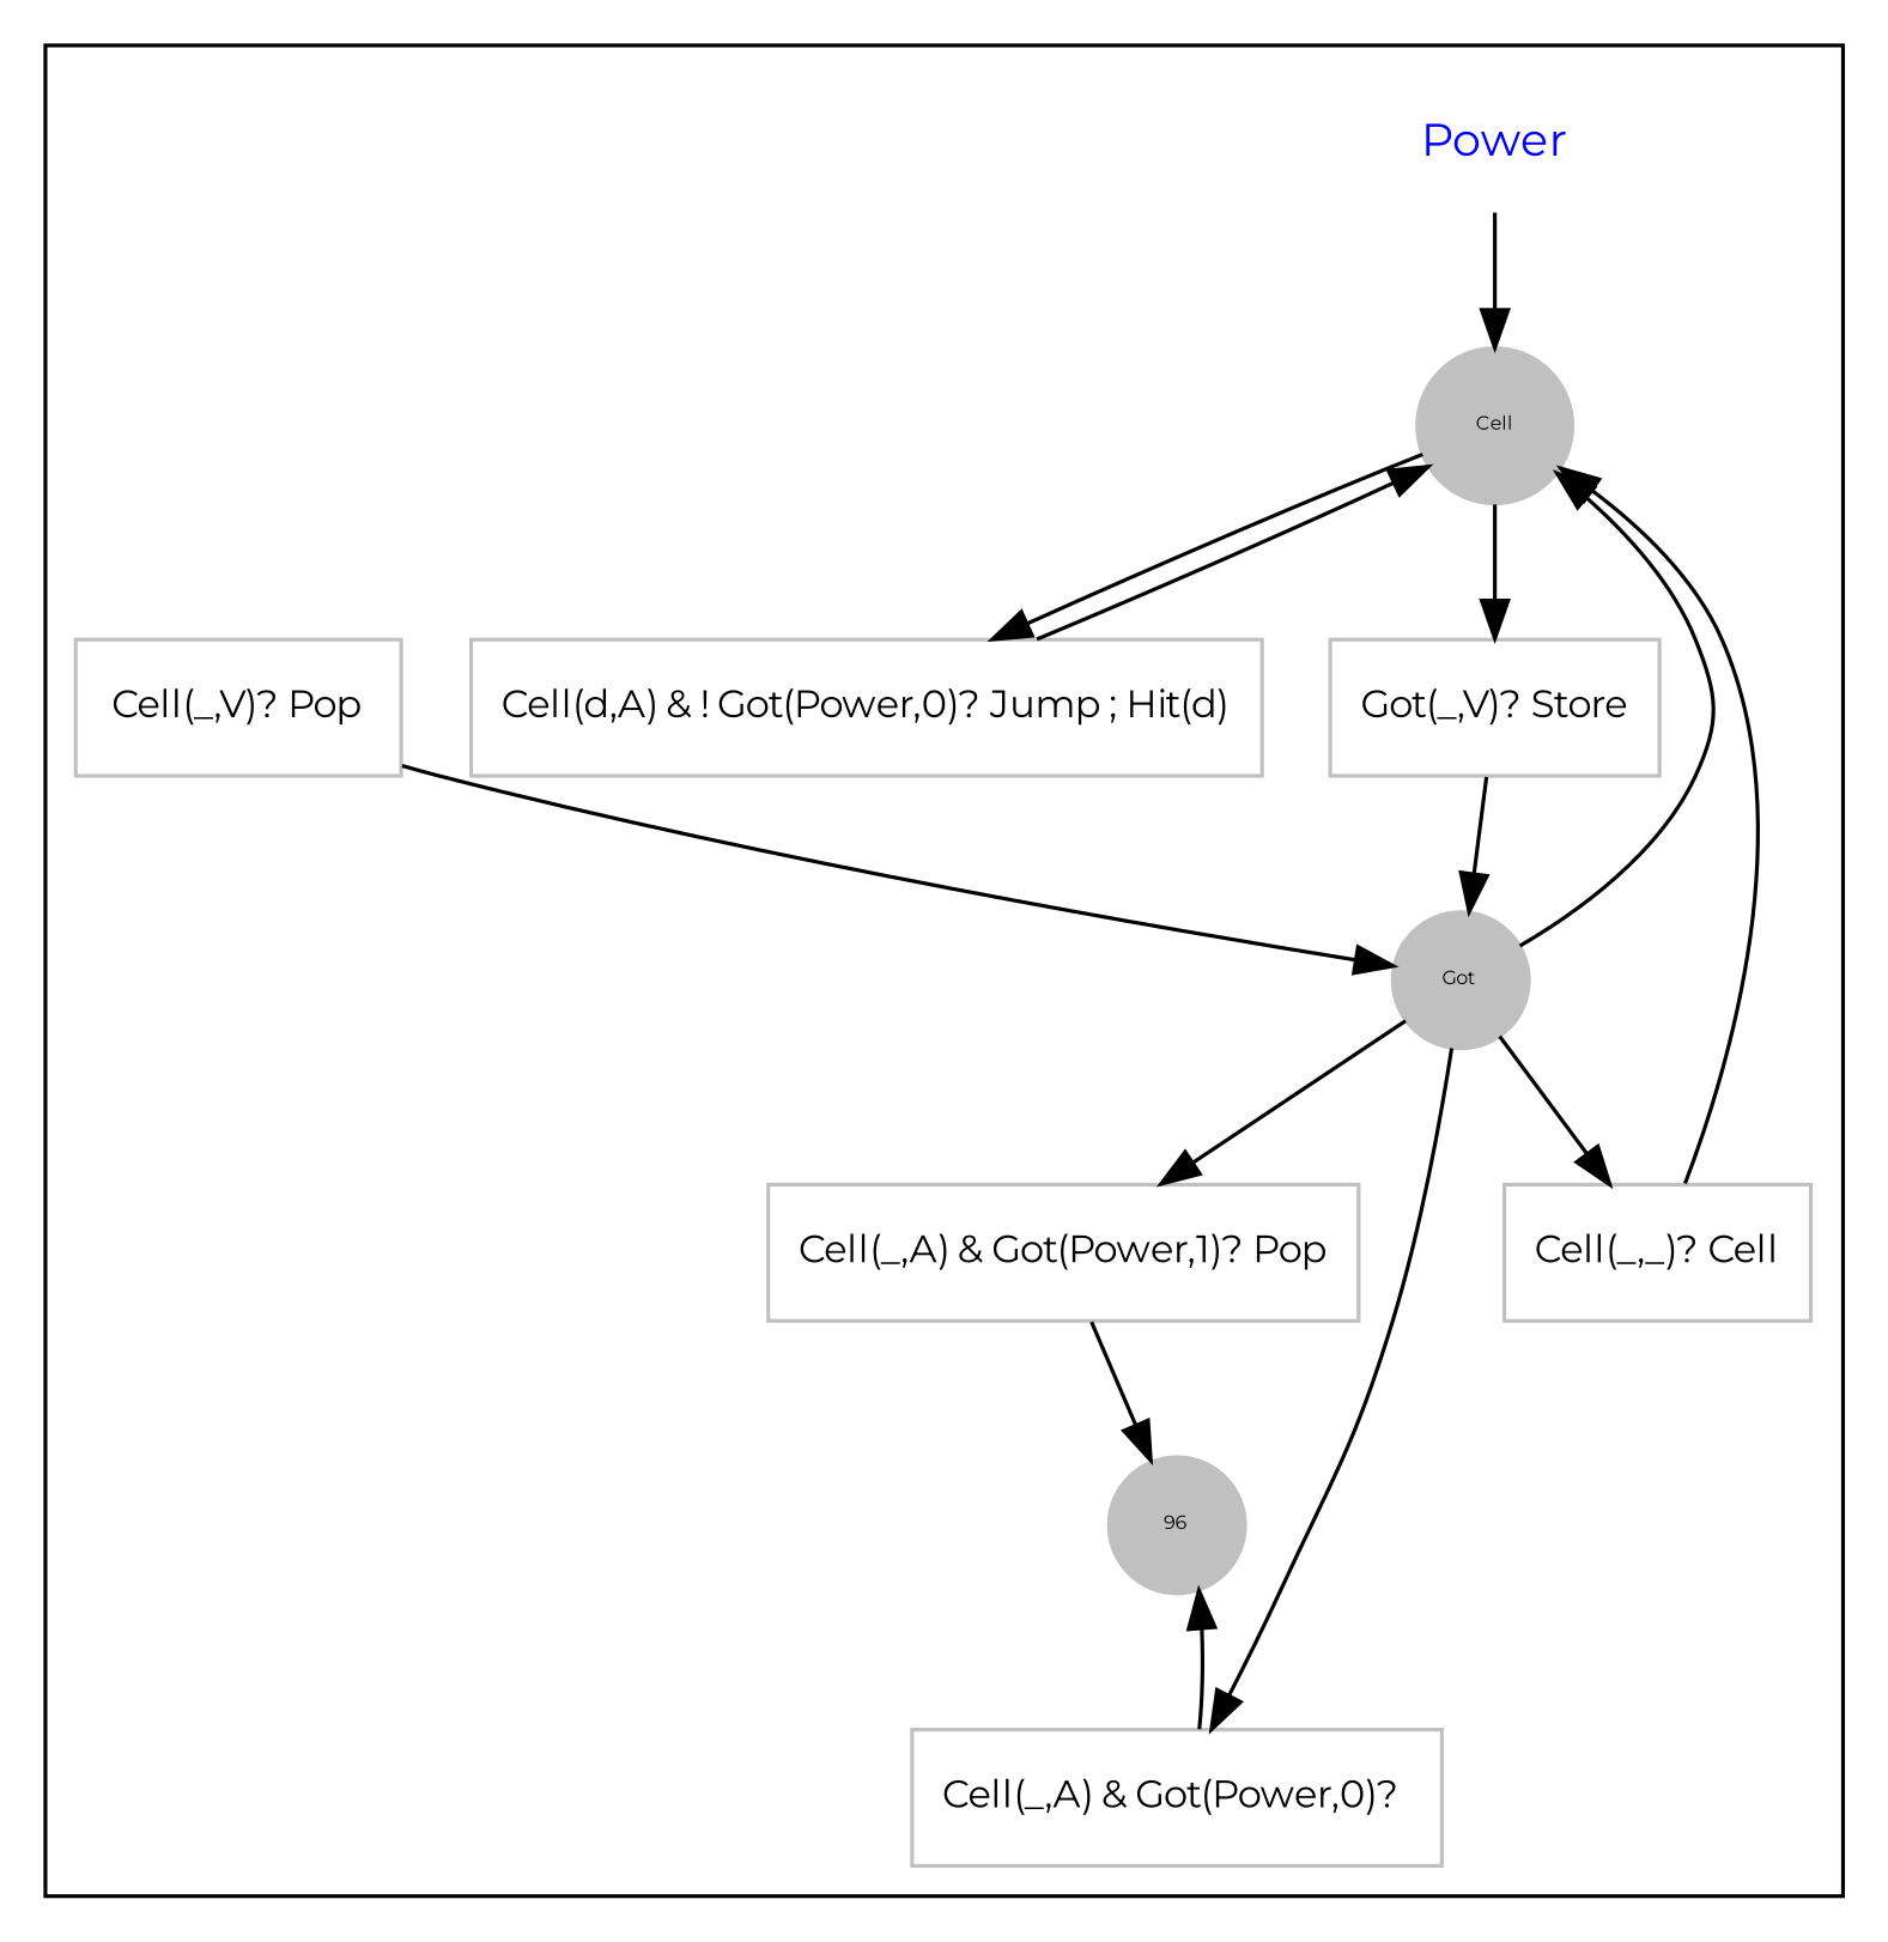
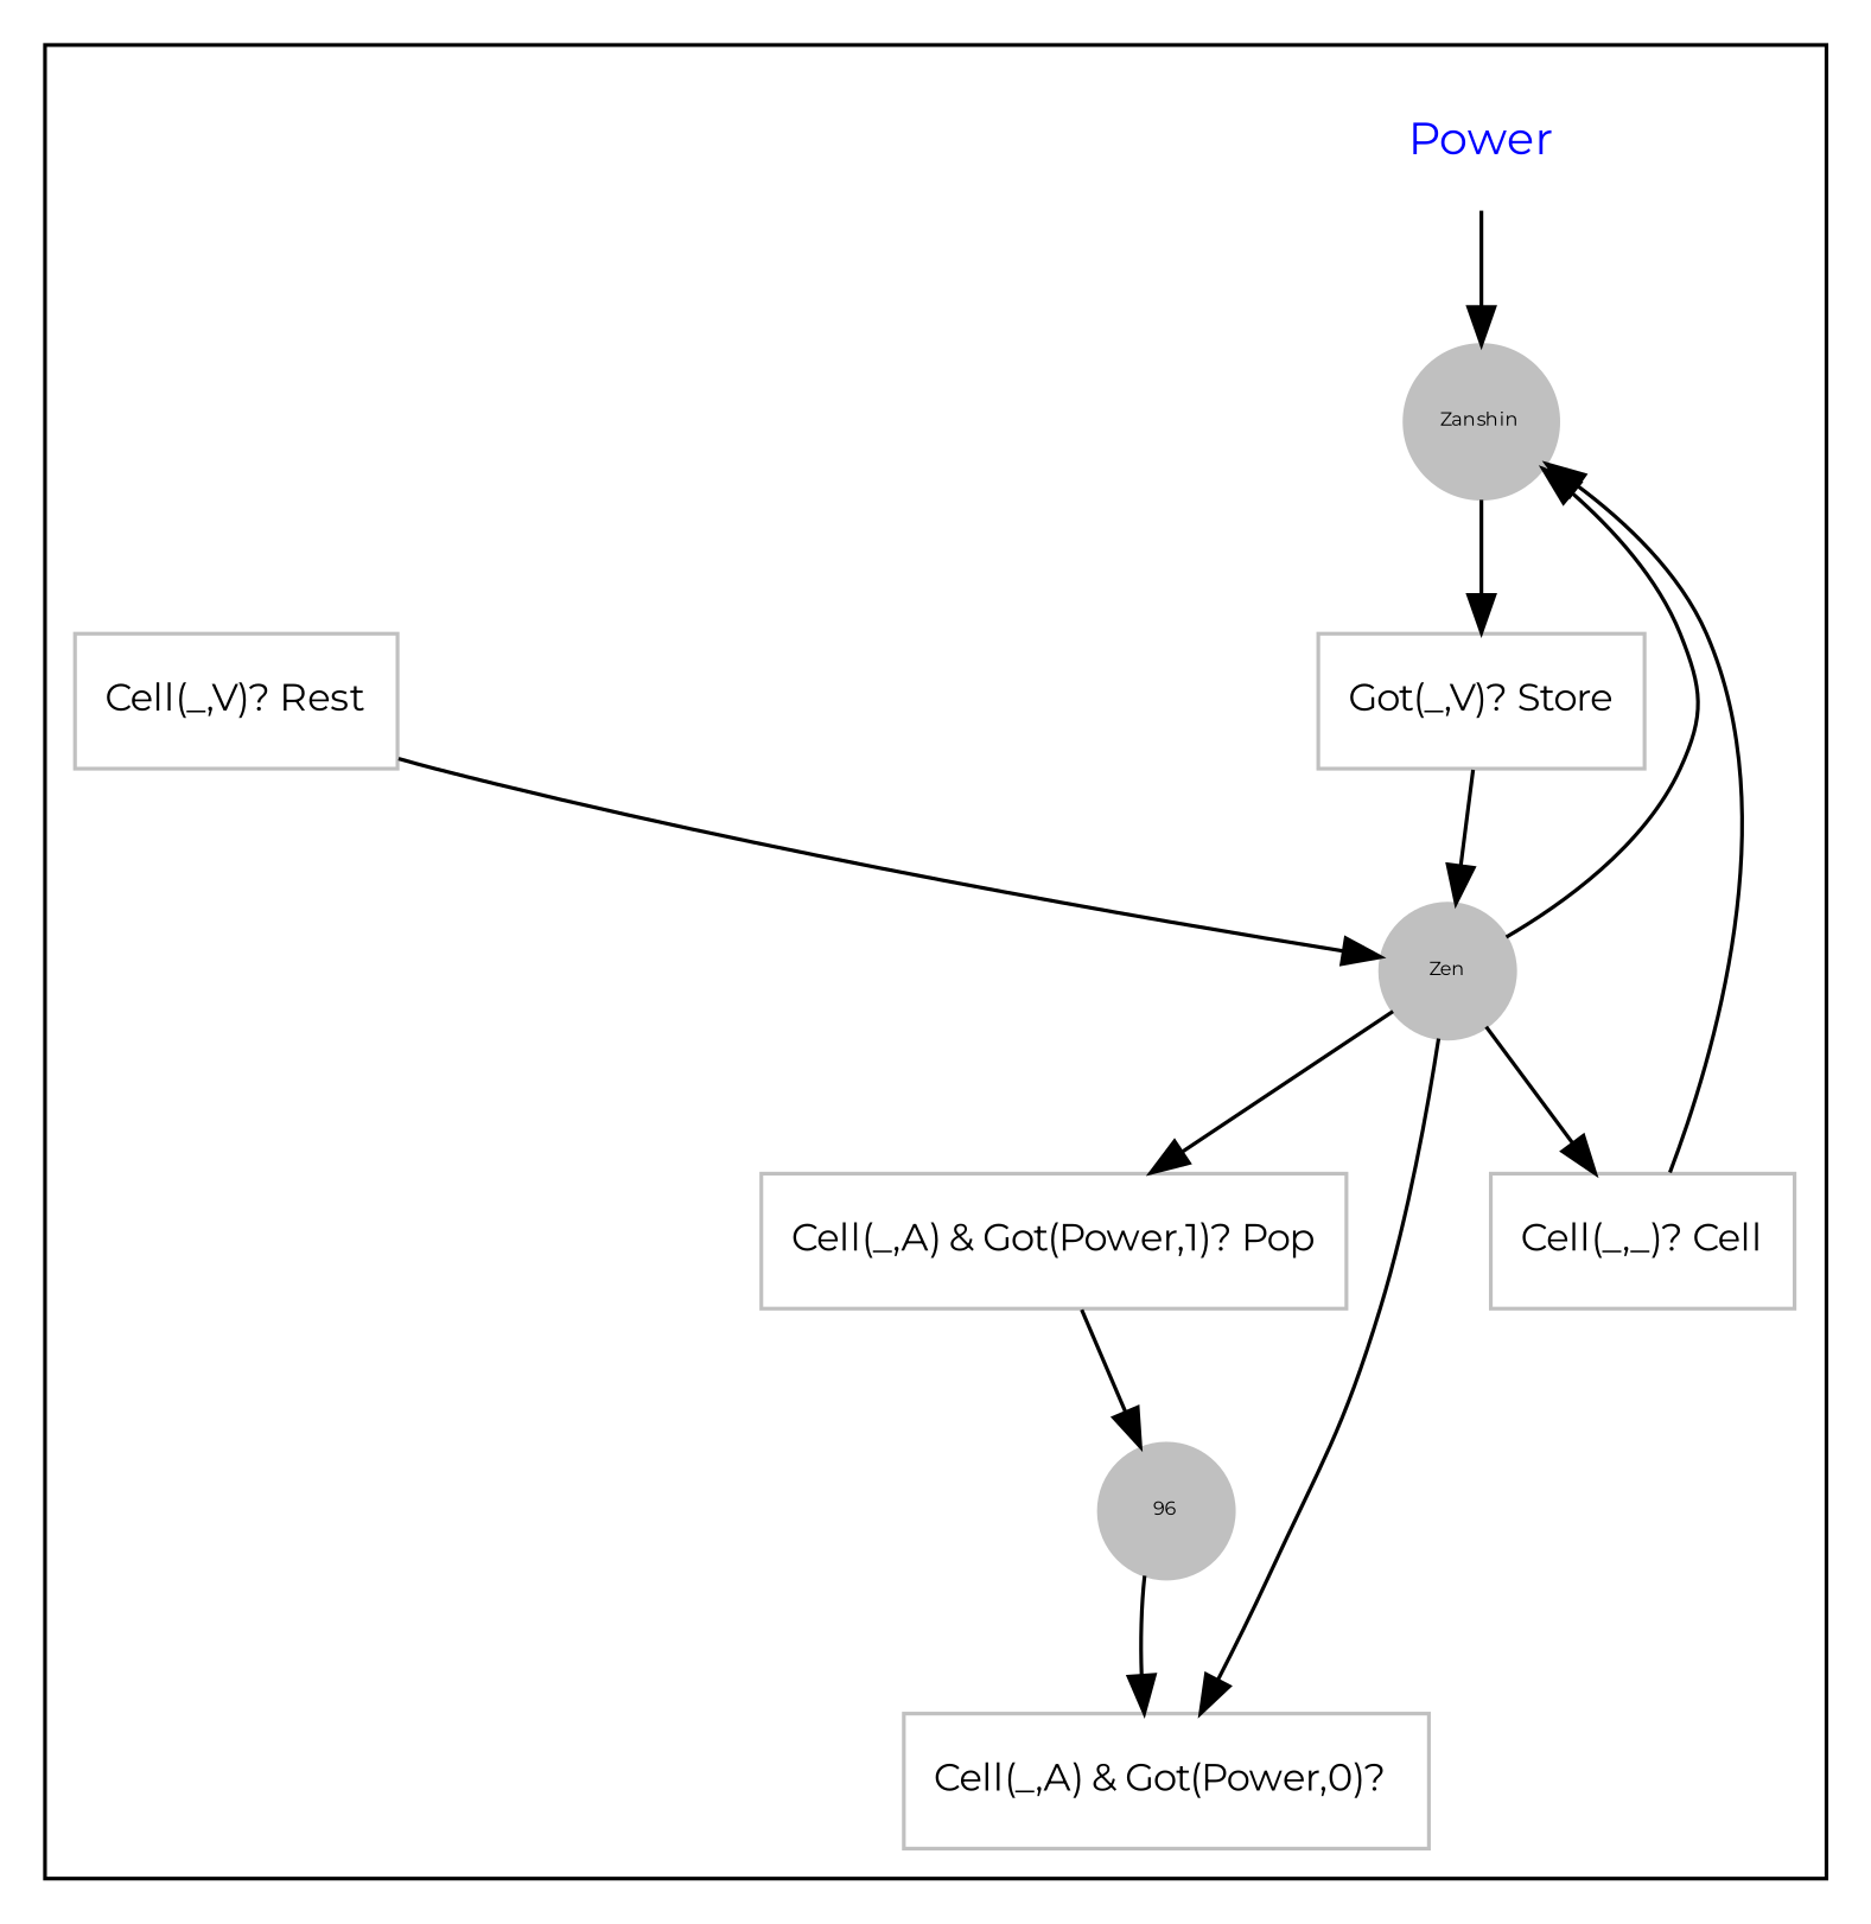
  digraph {
    fontname=Montserrat
    node [color=gray fontname=Montserrat fontsize=10 shape=box]
    edge [fontname=Montserrat]
    n1 [fontcolor=blue fontsize=12 label=Power shape=none]
-   n2 [fontsize=5 label=Cell shape=circle style=filled]
-   n3 [label="Cell(d,A) & ! Got(Power,0)? Jump ; Hit(d)"]
+   n2 [fontsize=5 label=Zanshin shape=circle style=filled]
    n4 [label="Got(_,V)? Store"]
-   n5 [fontsize=5 label=Got shape=circle style=filled]
-   n6 [label="Cell(_,V)? Pop"]
+   n5 [fontsize=5 label=Zen shape=circle style=filled]
+   n6 [label="Cell(_,V)? Rest"]
    n7 [label="Cell(_,A) & Got(Power,1)? Pop"]
    n8 [label="Cell(_,A) & Got(Power,0)? "]
    n9 [label="Cell(_,_)? Cell"]
    n10 [fontsize=5 label=96 shape=circle style=filled]
    subgraph cluster_1 {
      n1
      n2
-     n3
      n4
      n5
      n6
      n7
      n8
      n9
      n10
    }
    n1 -> n2
-   n2 -> n3
    n2 -> n4
-   n3 -> n2
    n4 -> n5
    n5 -> n2
    n5 -> n7
    n5 -> n8
    n5 -> n9
    n6 -> n5
    n7 -> n10
-   n8 -> n10
+   n10 -> n8
    n9 -> n2
  }
